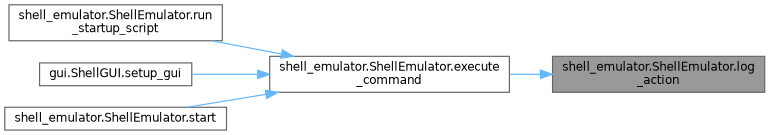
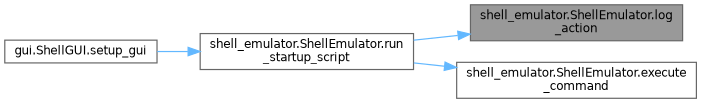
  digraph {
    rankdir=RL
    node [color=grey40 fillcolor=white fontname=Helvetica fontsize=10 shape=box style=filled]
    edge [color=steelblue1 dir=back fontname=Helvetica fontsize=10 labelfontname=Helvetica labelfontsize=10 style=solid]
    n1 [color=gray40 fillcolor=grey60 fontcolor=black height=0.2 label="shell_emulator.ShellEmulator.log\l_action" width=0.4]
    n2 [height=0.2 label="shell_emulator.ShellEmulator.execute\l_command" width=0.4]
    n3 [height=0.2 label="shell_emulator.ShellEmulator.run\l_startup_script" width=0.4]
    n4 [height=0.2 label="gui.ShellGUI.setup_gui" width=0.4]
-   n5 [height=0.2 label="shell_emulator.ShellEmulator.start" width=0.4]
-   n1 -> n2
+   n1 -> n3
    n2 -> n3
-   n2 -> n4
-   n2 -> n5
+   n3 -> n4
  }
